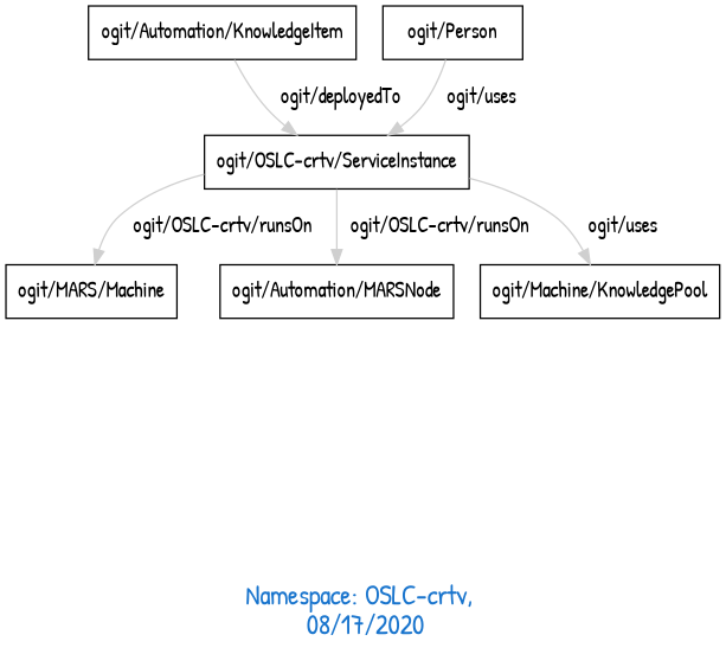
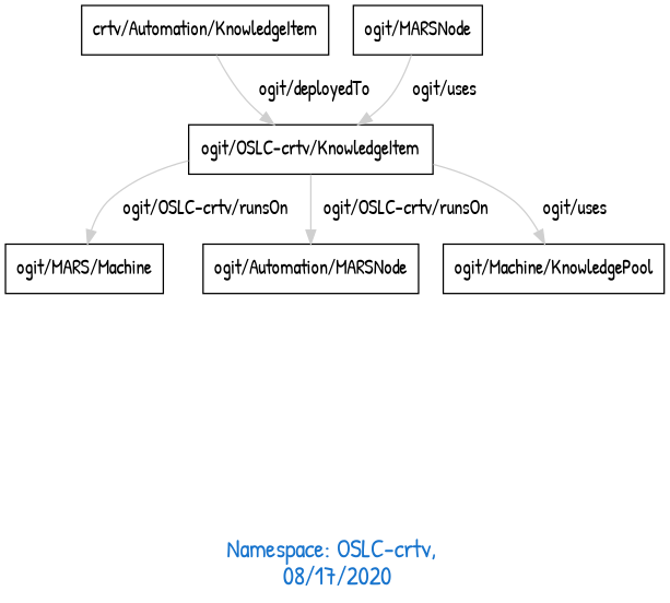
  digraph {
    fontcolor=dodgerblue3
    fontname="Patrick Hand"
    fontsize=18
    label="\n\n\nNamespace: OSLC-crtv, \n 08/17/2020"
    rankdir=TB
    node [fontname="Patrick Hand" shape=polygon]
    edge [color=gray81 fontname="Patrick Hand"]
-   "ogit/Automation/KnowledgeItem"
-   "ogit/OSLC-crtv/ServiceInstance"
+   "ogit/Automation/KnowledgeItem" [label="crtv/Automation/KnowledgeItem"]
+   "ogit/OSLC-crtv/ServiceInstance" [label="ogit/OSLC-crtv/KnowledgeItem"]
    "ogit/MARS/Machine"
    "ogit/Automation/MARSNode"
    n5 [label="ogit/Machine/KnowledgePool"]
-   "ogit/Person"
+   "ogit/Person" [label="ogit/MARSNode"]
    "ogit/Automation/KnowledgeItem" -> "ogit/OSLC-crtv/ServiceInstance" [label="   ogit/deployedTo    "]
    "ogit/OSLC-crtv/ServiceInstance" -> "ogit/MARS/Machine" [label="   ogit/OSLC-crtv/runsOn    "]
    "ogit/OSLC-crtv/ServiceInstance" -> "ogit/Automation/MARSNode" [label="   ogit/OSLC-crtv/runsOn    "]
    "ogit/OSLC-crtv/ServiceInstance" -> n5 [label="   ogit/uses    "]
    "ogit/Person" -> "ogit/OSLC-crtv/ServiceInstance" [label="   ogit/uses    "]
  }
